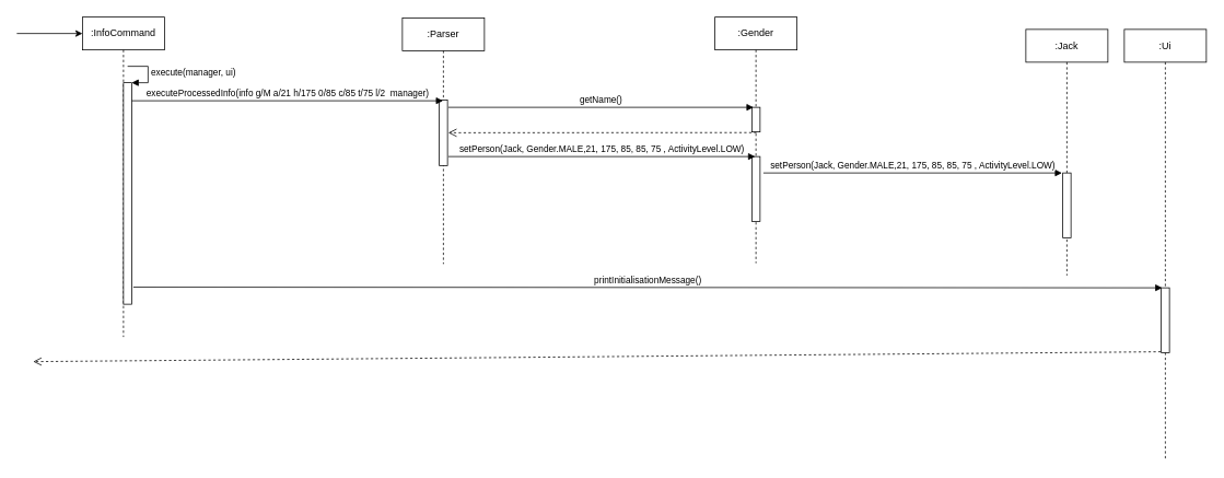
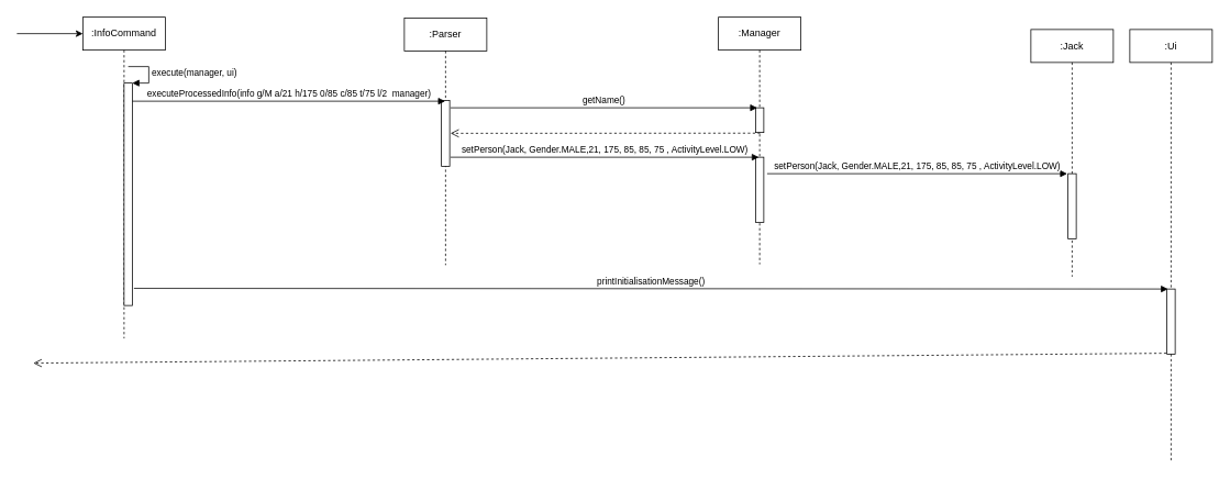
  <mxCell id="0" />
  <mxCell id="1" parent="0" />
  <mxCell id="2" value=":InfoCommand" style="shape=umlLifeline;perimeter=lifelinePerimeter;whiteSpace=wrap;html=1;container=1;collapsible=0;recursiveResize=0;outlineConnect=0;" parent="1" vertex="1"><mxGeometry x="100" y="20" width="100" height="390" as="geometry" /></mxCell>
  <mxCell id="3" value="" style="html=1;points=[];perimeter=orthogonalPerimeter;" parent="2" vertex="1"><mxGeometry x="50" y="80" width="10" height="270" as="geometry" /></mxCell>
  <mxCell id="4" value="execute(manager, ui)" style="edgeStyle=orthogonalEdgeStyle;html=1;align=left;spacingLeft=2;endArrow=block;rounded=0;entryX=1;entryY=0;" parent="2" target="3" edge="1"><mxGeometry relative="1" as="geometry"><mxPoint x="55" y="60" as="sourcePoint" /><Array as="points"><mxPoint x="80" y="60" /></Array></mxGeometry></mxCell>
  <mxCell id="5" value=":Parser" style="shape=umlLifeline;perimeter=lifelinePerimeter;whiteSpace=wrap;html=1;container=1;collapsible=0;recursiveResize=0;outlineConnect=0;" parent="1" vertex="1"><mxGeometry x="490" y="21" width="100" height="300" as="geometry" /></mxCell>
  <mxCell id="6" value="" style="html=1;points=[];perimeter=orthogonalPerimeter;" parent="5" vertex="1"><mxGeometry x="45" y="100" width="10" height="80" as="geometry" /></mxCell>
  <mxCell id="7" value="executeProcessedInfo(info g/M a/21 h/175 0/85 c/85 t/75 l/2&amp;nbsp; manager)" style="html=1;verticalAlign=bottom;endArrow=block;" parent="1" target="5" edge="1"><mxGeometry width="80" relative="1" as="geometry"><mxPoint x="160" y="122" as="sourcePoint" /><mxPoint x="320" y="122" as="targetPoint" /></mxGeometry></mxCell>
  <mxCell id="8" value="printInitialisationMessage()" style="html=1;verticalAlign=bottom;endArrow=block;exitX=1.2;exitY=0.923;exitDx=0;exitDy=0;exitPerimeter=0;" parent="1" source="3" edge="1"><mxGeometry width="80" relative="1" as="geometry"><mxPoint x="160" y="340" as="sourcePoint" /><mxPoint x="1416.3" y="350" as="targetPoint" /></mxGeometry></mxCell>
  <mxCell id="9" value=":Ui" style="shape=umlLifeline;perimeter=lifelinePerimeter;whiteSpace=wrap;html=1;container=1;collapsible=0;recursiveResize=0;outlineConnect=0;" parent="1" vertex="1"><mxGeometry x="1370" y="35" width="100" height="525" as="geometry" /></mxCell>
  <mxCell id="10" value="" style="html=1;points=[];perimeter=orthogonalPerimeter;" parent="9" vertex="1"><mxGeometry x="45" y="315" width="10" height="79" as="geometry" /></mxCell>
  <mxCell id="11" value="" style="html=1;verticalAlign=bottom;endArrow=open;dashed=1;endSize=8;exitX=-0.06;exitY=0.987;exitDx=0;exitDy=0;exitPerimeter=0;" parent="1" edge="1" source="10"><mxGeometry relative="1" as="geometry"><mxPoint x="679.6" y="308.8" as="sourcePoint" /><mxPoint x="40" y="440" as="targetPoint" /></mxGeometry></mxCell>
  <mxCell id="12" value="" style="endArrow=classic;html=1;" parent="1" edge="1"><mxGeometry width="50" height="50" relative="1" as="geometry"><mxPoint x="20" y="40" as="sourcePoint" /><mxPoint x="100" y="40" as="targetPoint" /><Array as="points"><mxPoint x="20" y="40" /></Array></mxGeometry></mxCell>
- <mxCell id="13" value=":Gender" style="shape=umlLifeline;perimeter=lifelinePerimeter;whiteSpace=wrap;html=1;container=1;collapsible=0;recursiveResize=0;outlineConnect=0;" vertex="1" parent="1"><mxGeometry x="871" y="20" width="100" height="300" as="geometry" /></mxCell>
+ <mxCell id="13" value=":Manager" style="shape=umlLifeline;perimeter=lifelinePerimeter;whiteSpace=wrap;html=1;container=1;collapsible=0;recursiveResize=0;outlineConnect=0;" vertex="1" parent="1"><mxGeometry x="871" y="20" width="100" height="300" as="geometry" /></mxCell>
  <mxCell id="14" value="" style="html=1;points=[];perimeter=orthogonalPerimeter;" vertex="1" parent="13"><mxGeometry x="45" y="110" width="10" height="30" as="geometry" /></mxCell>
  <mxCell id="15" value="" style="html=1;points=[];perimeter=orthogonalPerimeter;" vertex="1" parent="13"><mxGeometry x="45" y="170" width="10" height="79" as="geometry" /></mxCell>
  <mxCell id="16" value="setPerson(Jack, Gender.MALE,21, 175, 85, 85, 75 , ActivityLevel.LOW)" style="html=1;verticalAlign=bottom;endArrow=block;" edge="1" parent="1"><mxGeometry width="80" relative="1" as="geometry"><mxPoint x="546" y="190" as="sourcePoint" /><mxPoint x="920" y="190" as="targetPoint" /></mxGeometry></mxCell>
  <mxCell id="17" value="getName()" style="html=1;verticalAlign=bottom;endArrow=block;entryX=0.5;entryY=0.2;entryDx=0;entryDy=0;entryPerimeter=0;" edge="1" parent="1"><mxGeometry width="80" relative="1" as="geometry"><mxPoint x="546" y="130" as="sourcePoint" /><mxPoint x="918" y="130" as="targetPoint" /></mxGeometry></mxCell>
  <mxCell id="18" value="" style="html=1;verticalAlign=bottom;endArrow=open;dashed=1;endSize=8;exitX=-0.04;exitY=0.796;exitDx=0;exitDy=0;exitPerimeter=0;" edge="1" parent="1"><mxGeometry relative="1" as="geometry"><mxPoint x="921.6" y="160.8" as="sourcePoint" /><mxPoint x="546" y="161" as="targetPoint" /></mxGeometry></mxCell>
  <mxCell id="19" value=":Jack" style="shape=umlLifeline;perimeter=lifelinePerimeter;whiteSpace=wrap;html=1;container=1;collapsible=0;recursiveResize=0;outlineConnect=0;" vertex="1" parent="1"><mxGeometry x="1250" y="35" width="100" height="300" as="geometry" /></mxCell>
  <mxCell id="20" value="" style="html=1;points=[];perimeter=orthogonalPerimeter;" vertex="1" parent="19"><mxGeometry x="45" y="175" width="10" height="79" as="geometry" /></mxCell>
  <mxCell id="21" value="setPerson(Jack, Gender.MALE,21, 175, 85, 85, 75 , ActivityLevel.LOW)" style="html=1;verticalAlign=bottom;endArrow=block;" edge="1" parent="1"><mxGeometry width="80" relative="1" as="geometry"><mxPoint x="930" y="210" as="sourcePoint" /><mxPoint x="1294" y="210" as="targetPoint" /></mxGeometry></mxCell>
